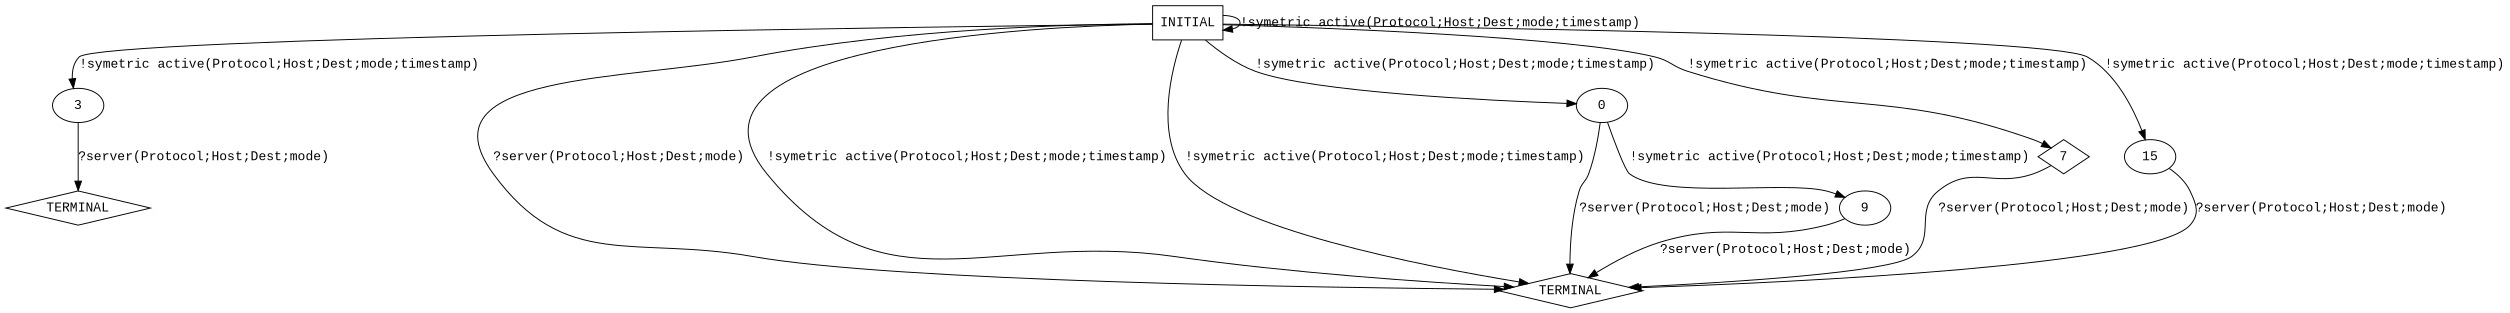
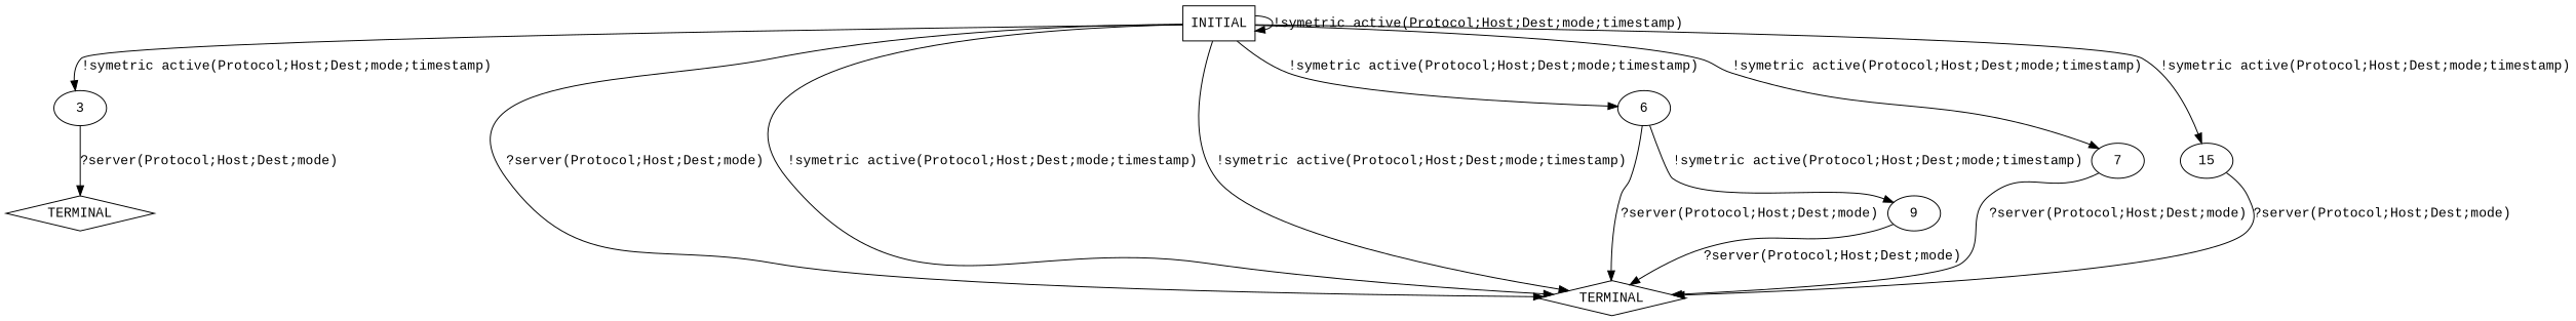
  digraph {
    fontname="Liberation Mono"
    node [fontname="Liberation Mono"]
    edge [fontname="Liberation Mono"]
    n1 [label=INITIAL shape=box]
    n2 [label=3]
    n3 [label=TERMINAL shape=diamond]
-   n4 [label=0]
-   n5 [label=7 shape=diamond]
+   n4 [label=6]
+   n5 [label=7]
    n6 [label=15]
    n7 [label=TERMINAL shape=diamond]
    n8 [label=9]
    n1 -> n1 [label="!symetric active(Protocol;Host;Dest;mode;timestamp)"]
    n1 -> n2 [label="!symetric active(Protocol;Host;Dest;mode;timestamp)"]
    n1 -> n3 [label="?server(Protocol;Host;Dest;mode)"]
    n1 -> n3 [label="!symetric active(Protocol;Host;Dest;mode;timestamp)"]
    n1 -> n3 [label="!symetric active(Protocol;Host;Dest;mode;timestamp)"]
    n1 -> n4 [label="!symetric active(Protocol;Host;Dest;mode;timestamp)"]
    n1 -> n5 [label="!symetric active(Protocol;Host;Dest;mode;timestamp)"]
    n1 -> n6 [label="!symetric active(Protocol;Host;Dest;mode;timestamp)"]
    n2 -> n7 [label="?server(Protocol;Host;Dest;mode)"]
    n4 -> n3 [label="?server(Protocol;Host;Dest;mode)"]
    n4 -> n8 [label="!symetric active(Protocol;Host;Dest;mode;timestamp)"]
    n5 -> n3 [label="?server(Protocol;Host;Dest;mode)"]
    n6 -> n3 [label="?server(Protocol;Host;Dest;mode)"]
    n8 -> n3 [label="?server(Protocol;Host;Dest;mode)"]
  }
